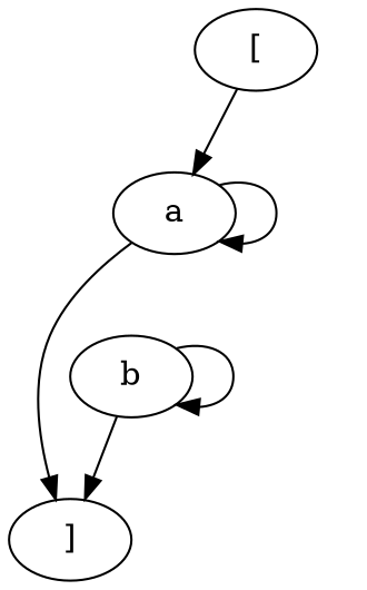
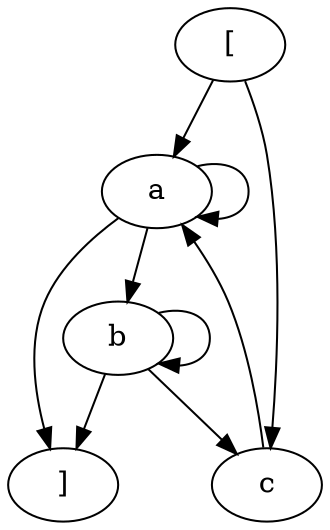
  digraph {
    rankdir=TB
    n1 [label="["]
    n2 [label=a]
+   n3 [label=c]
    n4 [label=b]
    n5 [label="]"]
    n1 -> n2
+   n1 -> n3
    n2 -> n2
+   n2 -> n4
    n2 -> n5
+   n3 -> n2
+   n4 -> n3
    n4 -> n4
    n4 -> n5
  }
